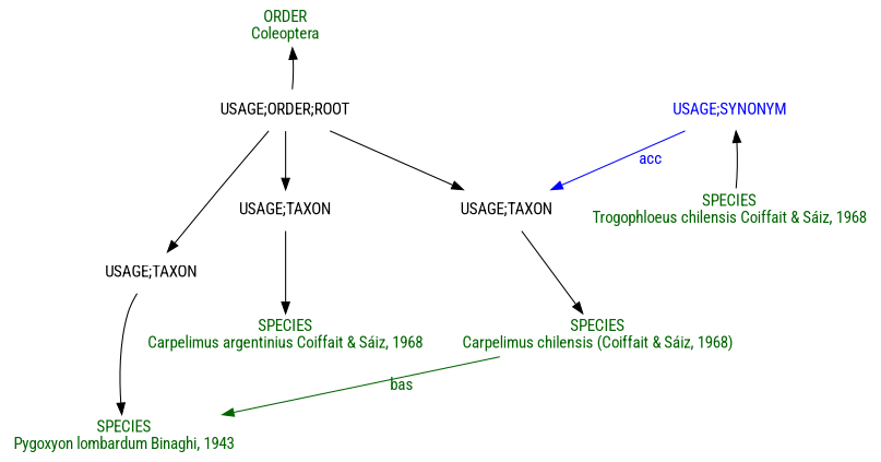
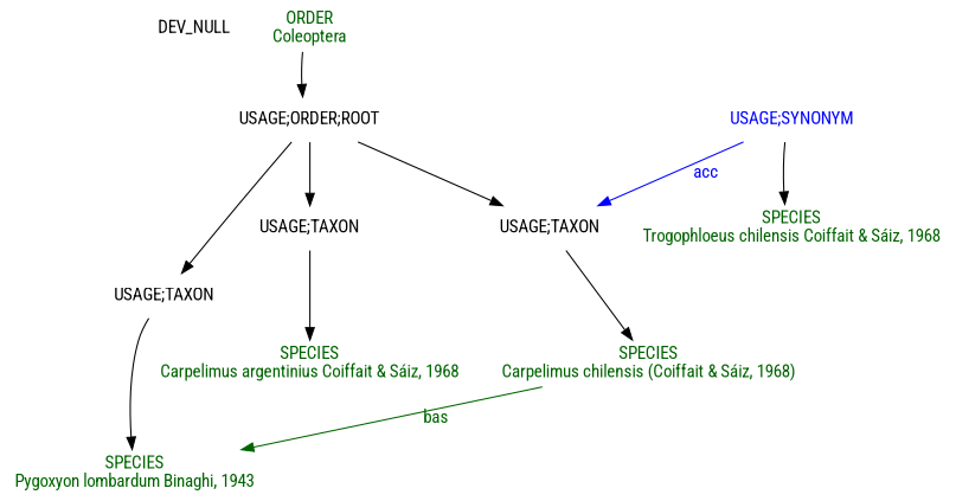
  digraph {
    fontname="Roboto Condensed"
    node [fontname="Roboto Condensed" shape=plaintext]
    edge [fontname="Roboto Condensed"]
+   n1 [label=DEV_NULL]
    n2 [fontcolor=darkgreen label="ORDER\nColeoptera"]
    n3 [fontcolor=darkgreen label="SPECIES\nPygoxyon lombardum Binaghi, 1943"]
    n4 [fontcolor=darkgreen label="SPECIES\nCarpelimus chilensis (Coiffait & Sáiz, 1968)"]
    n5 [fontcolor=darkgreen label="SPECIES\nTrogophloeus chilensis Coiffait & Sáiz, 1968"]
    n6 [fontcolor=darkgreen label="SPECIES\nCarpelimus argentinius Coiffait & Sáiz, 1968"]
    n7 [label="USAGE;ORDER;ROOT"]
    n8 [label="USAGE;TAXON"]
    n9 [label="USAGE;TAXON"]
    n10 [label="USAGE;TAXON"]
    n11 [fontcolor=blue label="USAGE;SYNONYM"]
    n4 -> n3 [color=darkgreen fontcolor=darkgreen label=bas]
-   n7 -> n2
+   n2 -> n7
    n7 -> n8
    n7 -> n9
    n7 -> n10
    n8 -> n6
    n9 -> n4
    n10 -> n3
-   n5 -> n11
+   n11 -> n5
    n11 -> n9 [color=blue fontcolor=blue label=acc]
  }
